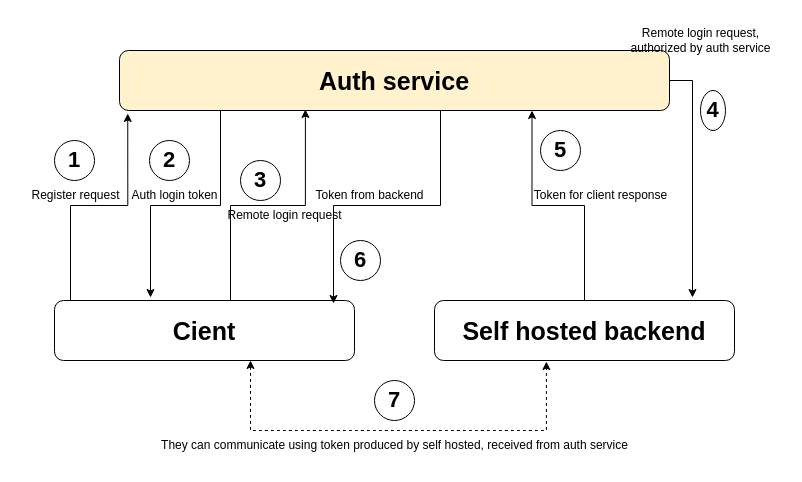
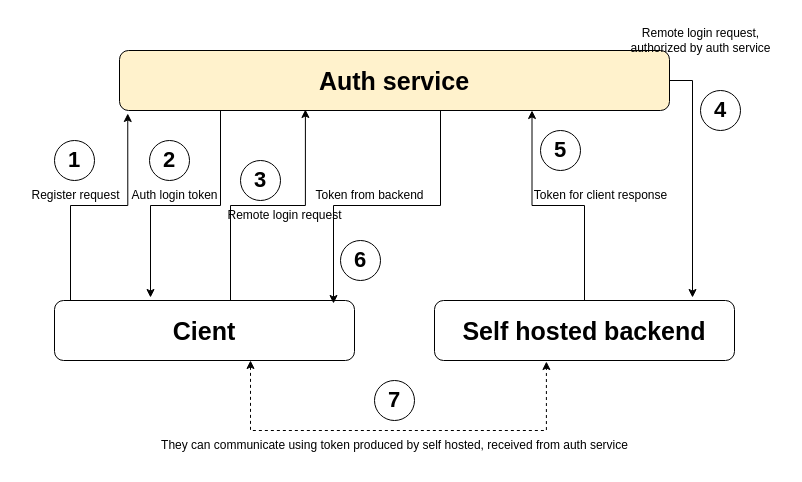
  <mxCell id="0" />
  <mxCell id="1" parent="0" />
  <mxCell id="2" value="&lt;b&gt;&lt;font style=&quot;font-size: 25px;&quot;&gt;Auth service&lt;/font&gt;&lt;/b&gt;" style="rounded=1;whiteSpace=wrap;html=1;fillColor=#fff2cc;" vertex="1" parent="1"><mxGeometry x="119" y="50" width="550" height="60" as="geometry" /></mxCell>
  <mxCell id="3" value="&lt;b&gt;&lt;font style=&quot;font-size: 25px;&quot;&gt;Cient&lt;/font&gt;&lt;/b&gt;" style="rounded=1;whiteSpace=wrap;html=1;" vertex="1" parent="1"><mxGeometry x="54" y="300" width="300" height="60" as="geometry" /></mxCell>
  <mxCell id="4" style="edgeStyle=orthogonalEdgeStyle;rounded=0;orthogonalLoop=1;jettySize=auto;html=1;entryX=0.75;entryY=1;entryDx=0;entryDy=0;" edge="1" parent="1" source="5" target="2"><mxGeometry relative="1" as="geometry" /></mxCell>
  <mxCell id="5" value="&lt;b&gt;&lt;font style=&quot;font-size: 25px;&quot;&gt;Self hosted backend &lt;/font&gt;&lt;/b&gt;" style="rounded=1;whiteSpace=wrap;html=1;" vertex="1" parent="1"><mxGeometry x="434" y="300" width="300" height="60" as="geometry" /></mxCell>
  <mxCell id="6" value="Register request" style="text;html=1;align=center;verticalAlign=middle;resizable=0;points=[];autosize=1;strokeColor=none;fillColor=none;" vertex="1" parent="1"><mxGeometry x="20" y="180" width="110" height="30" as="geometry" /></mxCell>
  <mxCell id="7" style="edgeStyle=orthogonalEdgeStyle;rounded=0;orthogonalLoop=1;jettySize=auto;html=1;entryX=0.015;entryY=1.05;entryDx=0;entryDy=0;entryPerimeter=0;" edge="1" parent="1" source="3" target="2"><mxGeometry relative="1" as="geometry"><Array as="points"><mxPoint x="70" y="205" /><mxPoint x="127" y="205" /></Array></mxGeometry></mxCell>
  <mxCell id="8" style="edgeStyle=orthogonalEdgeStyle;rounded=0;orthogonalLoop=1;jettySize=auto;html=1;entryX=0.32;entryY=-0.05;entryDx=0;entryDy=0;entryPerimeter=0;" edge="1" parent="1" source="2" target="3"><mxGeometry relative="1" as="geometry"><Array as="points"><mxPoint x="220" y="205" /><mxPoint x="150" y="205" /></Array></mxGeometry></mxCell>
  <mxCell id="9" value="Auth login token" style="text;html=1;align=center;verticalAlign=middle;resizable=0;points=[];autosize=1;strokeColor=none;fillColor=none;" vertex="1" parent="1"><mxGeometry x="119" y="180" width="110" height="30" as="geometry" /></mxCell>
  <mxCell id="10" style="edgeStyle=orthogonalEdgeStyle;rounded=0;orthogonalLoop=1;jettySize=auto;html=1;entryX=0.338;entryY=0.983;entryDx=0;entryDy=0;entryPerimeter=0;" edge="1" parent="1" source="3" target="2"><mxGeometry relative="1" as="geometry"><Array as="points"><mxPoint x="230" y="205" /><mxPoint x="305" y="205" /></Array></mxGeometry></mxCell>
  <mxCell id="11" value="Remote login request" style="text;html=1;align=center;verticalAlign=middle;resizable=0;points=[];autosize=1;strokeColor=none;fillColor=none;" vertex="1" parent="1"><mxGeometry x="214" y="200" width="140" height="30" as="geometry" /></mxCell>
  <mxCell id="12" style="edgeStyle=orthogonalEdgeStyle;rounded=0;orthogonalLoop=1;jettySize=auto;html=1;entryX=0.86;entryY=-0.05;entryDx=0;entryDy=0;entryPerimeter=0;" edge="1" parent="1" source="2" target="5"><mxGeometry relative="1" as="geometry"><Array as="points"><mxPoint x="692" y="80" /></Array></mxGeometry></mxCell>
  <mxCell id="13" value="&lt;div&gt;Remote login request,&lt;/div&gt;&lt;div&gt;authorized by auth service&lt;/div&gt;" style="text;html=1;align=center;verticalAlign=middle;resizable=0;points=[];autosize=1;strokeColor=none;fillColor=none;" vertex="1" parent="1"><mxGeometry x="620" y="20" width="160" height="40" as="geometry" /></mxCell>
  <mxCell id="14" value="&lt;div&gt;Token for client response&lt;/div&gt;" style="text;html=1;align=center;verticalAlign=middle;resizable=0;points=[];autosize=1;strokeColor=none;fillColor=none;" vertex="1" parent="1"><mxGeometry x="520" y="180" width="160" height="30" as="geometry" /></mxCell>
  <mxCell id="15" style="edgeStyle=orthogonalEdgeStyle;rounded=0;orthogonalLoop=1;jettySize=auto;html=1;entryX=0.93;entryY=0.05;entryDx=0;entryDy=0;entryPerimeter=0;" edge="1" parent="1" source="2" target="3"><mxGeometry relative="1" as="geometry"><Array as="points"><mxPoint x="440" y="205" /><mxPoint x="333" y="205" /></Array></mxGeometry></mxCell>
  <mxCell id="16" value="Token from backend" style="text;html=1;align=center;verticalAlign=middle;resizable=0;points=[];autosize=1;strokeColor=none;fillColor=none;" vertex="1" parent="1"><mxGeometry x="304" y="180" width="130" height="30" as="geometry" /></mxCell>
  <mxCell id="17" style="edgeStyle=orthogonalEdgeStyle;rounded=0;orthogonalLoop=1;jettySize=auto;html=1;entryX=0.373;entryY=1.017;entryDx=0;entryDy=0;entryPerimeter=0;endArrow=classic;endFill=1;startArrow=classic;startFill=1;dashed=1;" edge="1" parent="1" source="3" target="5"><mxGeometry relative="1" as="geometry"><Array as="points"><mxPoint x="250" y="430" /><mxPoint x="546" y="430" /></Array></mxGeometry></mxCell>
  <mxCell id="18" value="They can communicate using token produced by self hosted, received from auth service" style="text;html=1;align=center;verticalAlign=middle;resizable=0;points=[];autosize=1;strokeColor=none;fillColor=none;" vertex="1" parent="1"><mxGeometry x="149" y="430" width="490" height="30" as="geometry" /></mxCell>
  <mxCell id="19" value="&lt;b&gt;&lt;font style=&quot;font-size: 22px;&quot;&gt;1&lt;/font&gt;&lt;/b&gt;" style="ellipse;whiteSpace=wrap;html=1;aspect=fixed;" vertex="1" parent="1"><mxGeometry x="54" y="140" width="40" height="40" as="geometry" /></mxCell>
  <mxCell id="20" value="&lt;b&gt;&lt;font style=&quot;font-size: 22px;&quot;&gt;2&lt;/font&gt;&lt;/b&gt;" style="ellipse;whiteSpace=wrap;html=1;aspect=fixed;" vertex="1" parent="1"><mxGeometry x="149" y="140" width="40" height="40" as="geometry" /></mxCell>
  <mxCell id="21" value="&lt;b&gt;&lt;font style=&quot;font-size: 22px;&quot;&gt;3&lt;/font&gt;&lt;/b&gt;" style="ellipse;whiteSpace=wrap;html=1;aspect=fixed;" vertex="1" parent="1"><mxGeometry x="240" y="160" width="40" height="40" as="geometry" /></mxCell>
- <mxCell id="22" value="&lt;b&gt;&lt;font style=&quot;font-size: 22px;&quot;&gt;4&lt;/font&gt;&lt;/b&gt;" style="ellipse;whiteSpace=wrap;html=1;aspect=fixed;" vertex="1" parent="1"><mxGeometry x="700" y="90" width="25" height="40" as="geometry" /></mxCell>
+ <mxCell id="22" value="&lt;b&gt;&lt;font style=&quot;font-size: 22px;&quot;&gt;4&lt;/font&gt;&lt;/b&gt;" style="ellipse;whiteSpace=wrap;html=1;aspect=fixed;" vertex="1" parent="1"><mxGeometry x="700" y="90" width="40" height="40" as="geometry" /></mxCell>
  <mxCell id="23" value="&lt;b&gt;&lt;font style=&quot;font-size: 22px;&quot;&gt;5&lt;/font&gt;&lt;/b&gt;" style="ellipse;whiteSpace=wrap;html=1;aspect=fixed;" vertex="1" parent="1"><mxGeometry x="540" y="130" width="40" height="40" as="geometry" /></mxCell>
  <mxCell id="24" value="&lt;b&gt;&lt;font style=&quot;font-size: 22px;&quot;&gt;6&lt;/font&gt;&lt;/b&gt;" style="ellipse;whiteSpace=wrap;html=1;aspect=fixed;" vertex="1" parent="1"><mxGeometry x="340" y="240" width="40" height="40" as="geometry" /></mxCell>
  <mxCell id="25" value="&lt;b&gt;&lt;font style=&quot;font-size: 22px;&quot;&gt;7&lt;/font&gt;&lt;/b&gt;" style="ellipse;whiteSpace=wrap;html=1;aspect=fixed;" vertex="1" parent="1"><mxGeometry x="374" y="380" width="40" height="40" as="geometry" /></mxCell>
